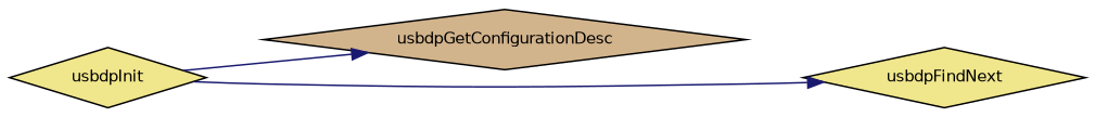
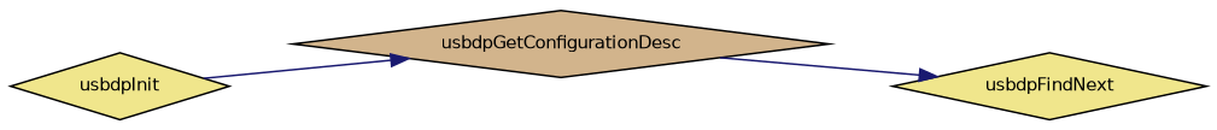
  digraph {
    rankdir=LR
    node [color=black fillcolor=khaki fontname=Helvetica fontsize=10 shape=diamond style=filled]
    edge [color=midnightblue fontname=Helvetica fontsize=10 labelfontname=Helvetica labelfontsize=10 style=solid]
    n1 [fillcolor=tan fontcolor=black height=0.2 label=usbdpGetConfigurationDesc width=0.4]
    n2 [height=0.2 label=usbdpFindNext width=0.4]
    n3 [height=0.2 label=usbdpInit width=0.4]
-   n3 -> n2
+   n1 -> n2
    n3 -> n1
  }
